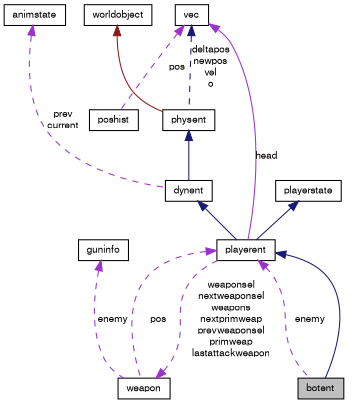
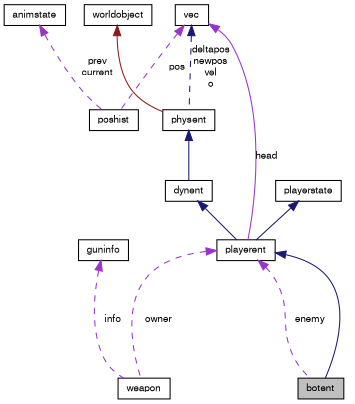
  digraph {
    node [color=black fillcolor=white fontname=FreeSans fontsize=10 shape=record style=filled]
    edge [color=darkorchid3 dir=back fontname=FreeSans fontsize=10 labelfontname=FreeSans labelfontsize=10 style=dashed]
    n1 [fillcolor=grey75 fontcolor=black height=0.2 label=botent width=0.4]
    n2 [height=0.2 label=playerent width=0.4]
    n3 [height=0.2 label=weapon width=0.4]
    n4 [height=0.2 label=dynent width=0.4]
    n5 [height=0.2 label=physent width=0.4]
    n6 [height=0.2 label=worldobject width=0.4]
    n7 [height=0.2 label=vec width=0.4]
    n8 [height=0.2 label=poshist width=0.4]
    n9 [height=0.2 label=animstate width=0.4]
    n10 [height=0.2 label=playerstate width=0.4]
    n11 [height=0.2 label=guninfo width=0.4]
    n2 -> n1 [color=midnightblue style=solid]
    n2 -> n1 [label=enemy]
-   n2 -> n3 [label=pos]
-   n3 -> n2 [label="weaponsel\nnextweaponsel\nweapons\nnextprimweap\nprevweaponsel\nprimweap\nlastattackweapon"]
+   n2 -> n3 [label=owner]
    n4 -> n2 [color=midnightblue style=solid]
    n5 -> n4 [color=midnightblue style=solid]
    n6 -> n5 [color=firebrick4 style=solid]
    n7 -> n2 [label=head style=solid]
    n7 -> n5 [color=midnightblue label="deltapos\nnewpos\nvel\no"]
    n7 -> n8 [label=pos]
-   n9 -> n4 [label="prev\ncurrent"]
+   n9 -> n8 [label="prev\ncurrent"]
    n10 -> n2 [color=midnightblue style=solid]
-   n11 -> n3 [label=enemy]
+   n11 -> n3 [label=info]
  }
